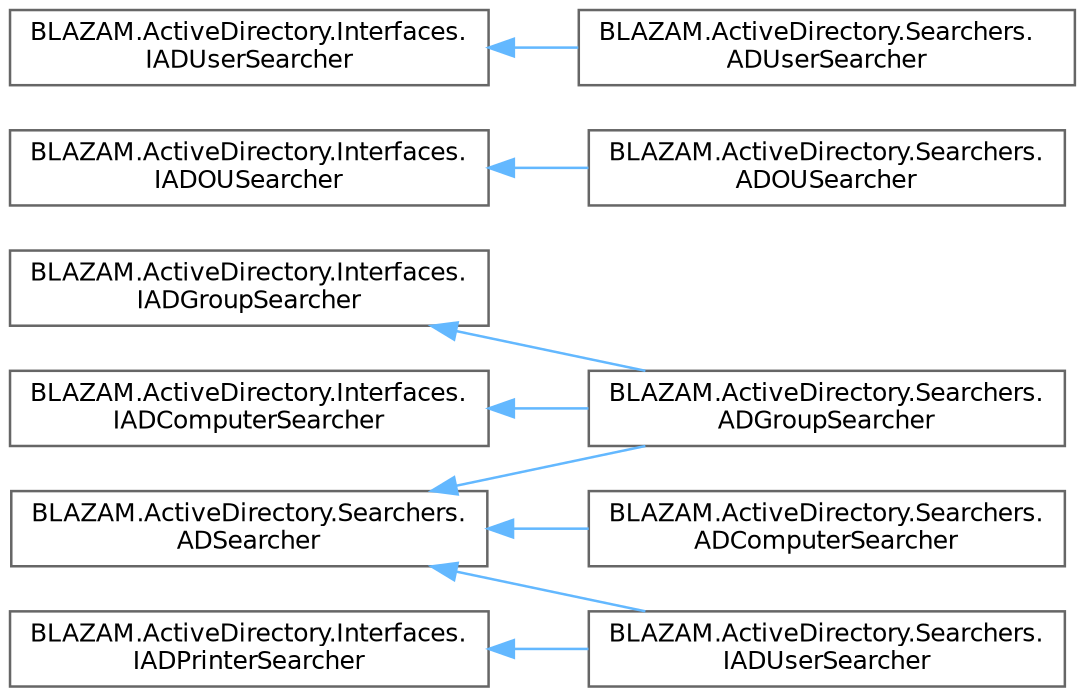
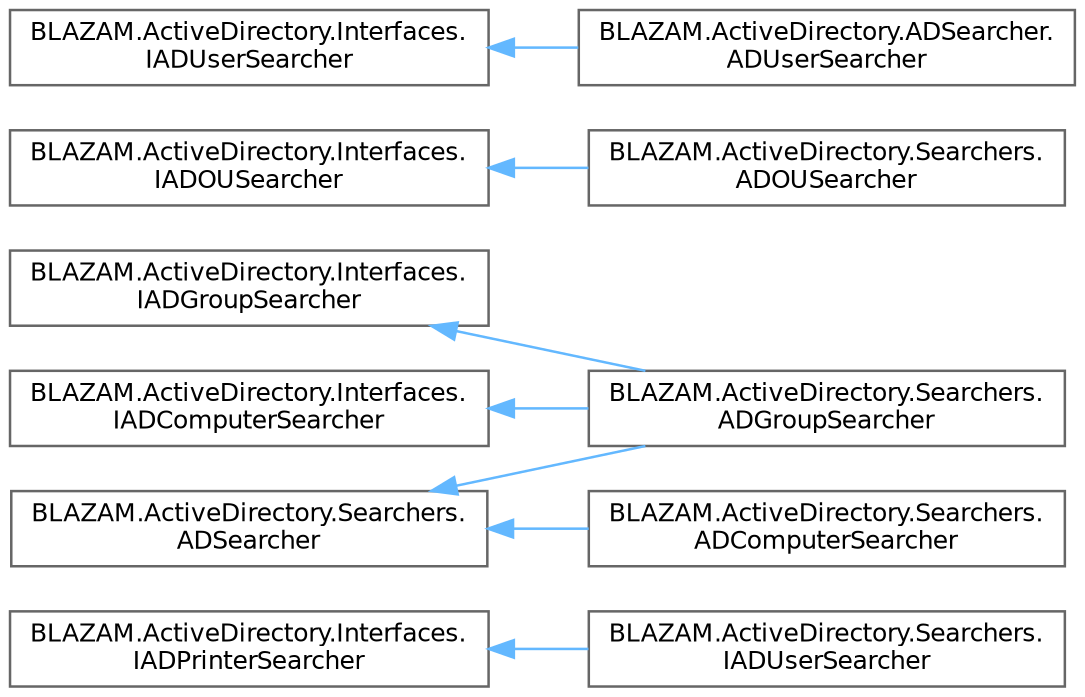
  digraph {
    rankdir=LR
    node [color=grey40 fillcolor=white fontname=Helvetica fontsize=10 shape=box style=filled]
    edge [color=steelblue1 dir=back fontname=Helvetica fontsize=10 labelfontname=Helvetica labelfontsize=10 style=solid]
    n1 [height=0.2 label="BLAZAM.ActiveDirectory.Searchers.\lADSearcher" width=0.4]
    n2 [height=0.2 label="BLAZAM.ActiveDirectory.Searchers.\lADComputerSearcher" width=0.4]
    n3 [height=0.2 label="BLAZAM.ActiveDirectory.Searchers.\lADGroupSearcher" width=0.4]
    n4 [height=0.2 label="BLAZAM.ActiveDirectory.Searchers.\lIADUserSearcher" width=0.4]
    n5 [height=0.2 label="BLAZAM.ActiveDirectory.Searchers.\lADOUSearcher" width=0.4]
-   n6 [height=0.2 label="BLAZAM.ActiveDirectory.Searchers.\lADUserSearcher" width=0.4]
+   n6 [height=0.2 label="BLAZAM.ActiveDirectory.ADSearcher.\lADUserSearcher" width=0.4]
    n7 [height=0.2 label="BLAZAM.ActiveDirectory.Interfaces.\lIADComputerSearcher" width=0.4]
    n8 [height=0.2 label="BLAZAM.ActiveDirectory.Interfaces.\lIADGroupSearcher" width=0.4]
    n9 [height=0.2 label="BLAZAM.ActiveDirectory.Interfaces.\lIADOUSearcher" width=0.4]
    n10 [height=0.2 label="BLAZAM.ActiveDirectory.Interfaces.\lIADPrinterSearcher" width=0.4]
    n11 [height=0.2 label="BLAZAM.ActiveDirectory.Interfaces.\lIADUserSearcher" width=0.4]
    n1 -> n2
    n1 -> n3
-   n1 -> n4
    n7 -> n3
    n8 -> n3
    n9 -> n5
    n10 -> n4
    n11 -> n6
  }
